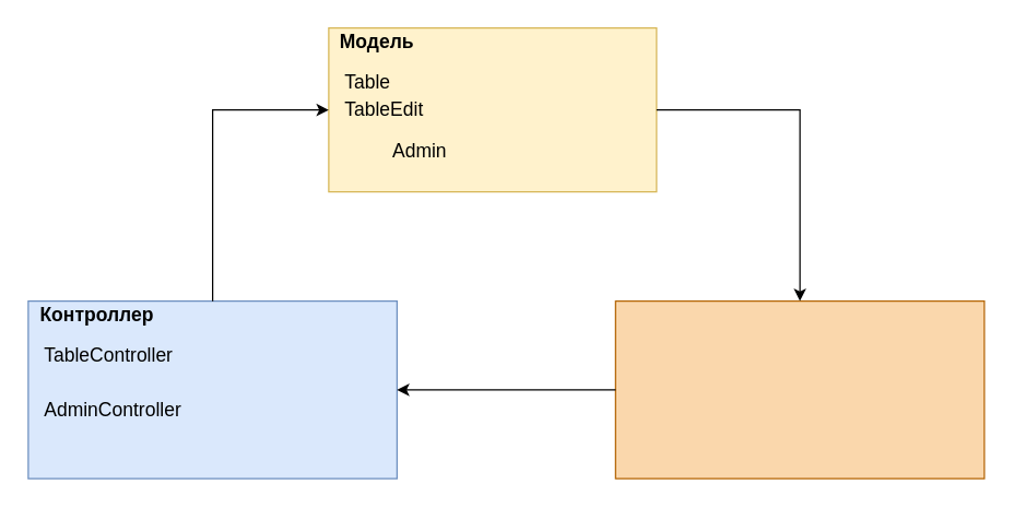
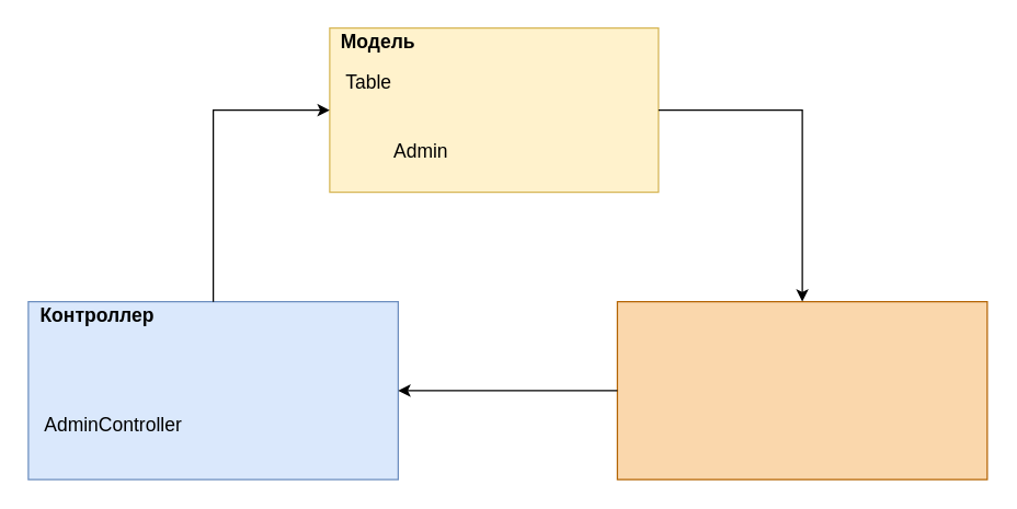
  <mxCell id="0" />
  <mxCell id="1" parent="0" />
  <mxCell id="2" value="" style="group" vertex="1" connectable="0" parent="1"><mxGeometry x="240" y="20" width="240" height="120" as="geometry" /></mxCell>
  <mxCell id="3" value="" style="rounded=0;whiteSpace=wrap;html=1;fillColor=#fff2cc;strokeColor=#d6b656;" vertex="1" parent="2"><mxGeometry width="240" height="120" as="geometry" /></mxCell>
  <mxCell id="4" value="Модель" style="text;html=1;align=center;verticalAlign=middle;resizable=0;points=[];autosize=1;strokeColor=none;fontSize=14;fontStyle=1" vertex="1" parent="2"><mxGeometry width="70" height="20" as="geometry" /></mxCell>
  <mxCell id="5" value="Table" style="text;html=1;strokeColor=none;fillColor=none;align=left;verticalAlign=middle;whiteSpace=wrap;rounded=0;fontSize=14;" vertex="1" parent="2"><mxGeometry x="10" y="30" width="130" height="20" as="geometry" /></mxCell>
- <mxCell id="6" value="TableEdit" style="text;html=1;strokeColor=none;fillColor=none;align=left;verticalAlign=middle;whiteSpace=wrap;rounded=0;fontSize=14;" vertex="1" parent="2"><mxGeometry x="10" y="50" width="130" height="20" as="geometry" /></mxCell>
  <mxCell id="7" value="Admin" style="text;html=1;strokeColor=none;fillColor=none;align=left;verticalAlign=middle;whiteSpace=wrap;rounded=0;fontSize=14;" vertex="1" parent="2"><mxGeometry x="45" y="80" width="130" height="20" as="geometry" /></mxCell>
  <mxCell id="8" value="" style="group" vertex="1" connectable="0" parent="1"><mxGeometry x="450" y="220" width="270" height="130" as="geometry" /></mxCell>
  <mxCell id="9" value="" style="rounded=0;whiteSpace=wrap;html=1;fontSize=14;fillColor=#fad7ac;strokeColor=#b46504;" vertex="1" parent="8"><mxGeometry width="270" height="130" as="geometry" /></mxCell>
  <mxCell id="10" value="" style="group" vertex="1" connectable="0" parent="1"><mxGeometry x="20" y="220" width="270" height="130" as="geometry" /></mxCell>
  <mxCell id="11" value="" style="rounded=0;whiteSpace=wrap;html=1;fontSize=14;fillColor=#dae8fc;strokeColor=#6c8ebf;" vertex="1" parent="10"><mxGeometry width="270" height="130" as="geometry" /></mxCell>
  <mxCell id="12" value="Контроллер" style="text;html=1;align=center;verticalAlign=middle;resizable=0;points=[];autosize=1;strokeColor=none;fontSize=14;fontStyle=1" vertex="1" parent="10"><mxGeometry width="100" height="20" as="geometry" /></mxCell>
- <mxCell id="13" value="TableController" style="text;html=1;strokeColor=none;fillColor=none;align=left;verticalAlign=middle;whiteSpace=wrap;rounded=0;fontSize=14;" vertex="1" parent="10"><mxGeometry x="10" y="30" width="130" height="20" as="geometry" /></mxCell>
- <mxCell id="14" value="AdminController" style="text;html=1;strokeColor=none;fillColor=none;align=left;verticalAlign=middle;whiteSpace=wrap;rounded=0;fontSize=14;" vertex="1" parent="10"><mxGeometry x="10" y="70" width="130" height="20" as="geometry" /></mxCell>
+ <mxCell id="14" value="AdminController" style="text;html=1;strokeColor=none;fillColor=none;align=left;verticalAlign=middle;whiteSpace=wrap;rounded=0;fontSize=14;" vertex="1" parent="10"><mxGeometry x="10" y="80" width="130" height="20" as="geometry" /></mxCell>
  <mxCell id="15" style="edgeStyle=orthogonalEdgeStyle;rounded=0;orthogonalLoop=1;jettySize=auto;html=1;exitX=0;exitY=0.5;exitDx=0;exitDy=0;entryX=1;entryY=0.5;entryDx=0;entryDy=0;fontSize=14;" edge="1" parent="1" source="9" target="11"><mxGeometry relative="1" as="geometry" /></mxCell>
  <mxCell id="16" style="edgeStyle=orthogonalEdgeStyle;rounded=0;orthogonalLoop=1;jettySize=auto;html=1;exitX=0.5;exitY=0;exitDx=0;exitDy=0;entryX=0;entryY=0.5;entryDx=0;entryDy=0;fontSize=14;" edge="1" parent="1" source="11" target="3"><mxGeometry relative="1" as="geometry" /></mxCell>
  <mxCell id="17" style="edgeStyle=orthogonalEdgeStyle;rounded=0;orthogonalLoop=1;jettySize=auto;html=1;exitX=1;exitY=0.5;exitDx=0;exitDy=0;entryX=0.5;entryY=0;entryDx=0;entryDy=0;fontSize=14;" edge="1" parent="1" source="3" target="9"><mxGeometry relative="1" as="geometry" /></mxCell>
